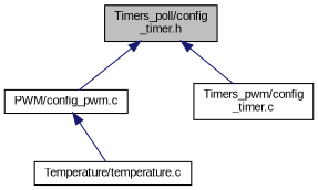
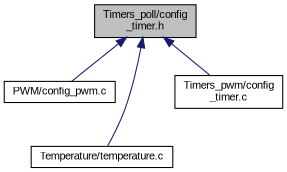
  digraph {
    fontname="Liberation Sans"
    node [color=black fillcolor=white fontname="Liberation Sans" fontsize=10 shape=record style=filled]
    edge [color=midnightblue dir=back fontname="Liberation Sans" fontsize=10 labelfontname=Helvetica labelfontsize=10 style=solid]
    n1 [fillcolor=grey75 fontcolor=black height=0.2 label="Timers_poll/config\l_timer.h" width=0.4]
    n2 [height=0.2 label="PWM/config_pwm.c" width=0.4]
    n3 [height=0.2 label="Temperature/temperature.c" width=0.4]
    n4 [height=0.2 label="Timers_pwm/config\l_timer.c" width=0.4]
    n1 -> n2
-   n2 -> n3
+   n1 -> n3
    n1 -> n4
  }
